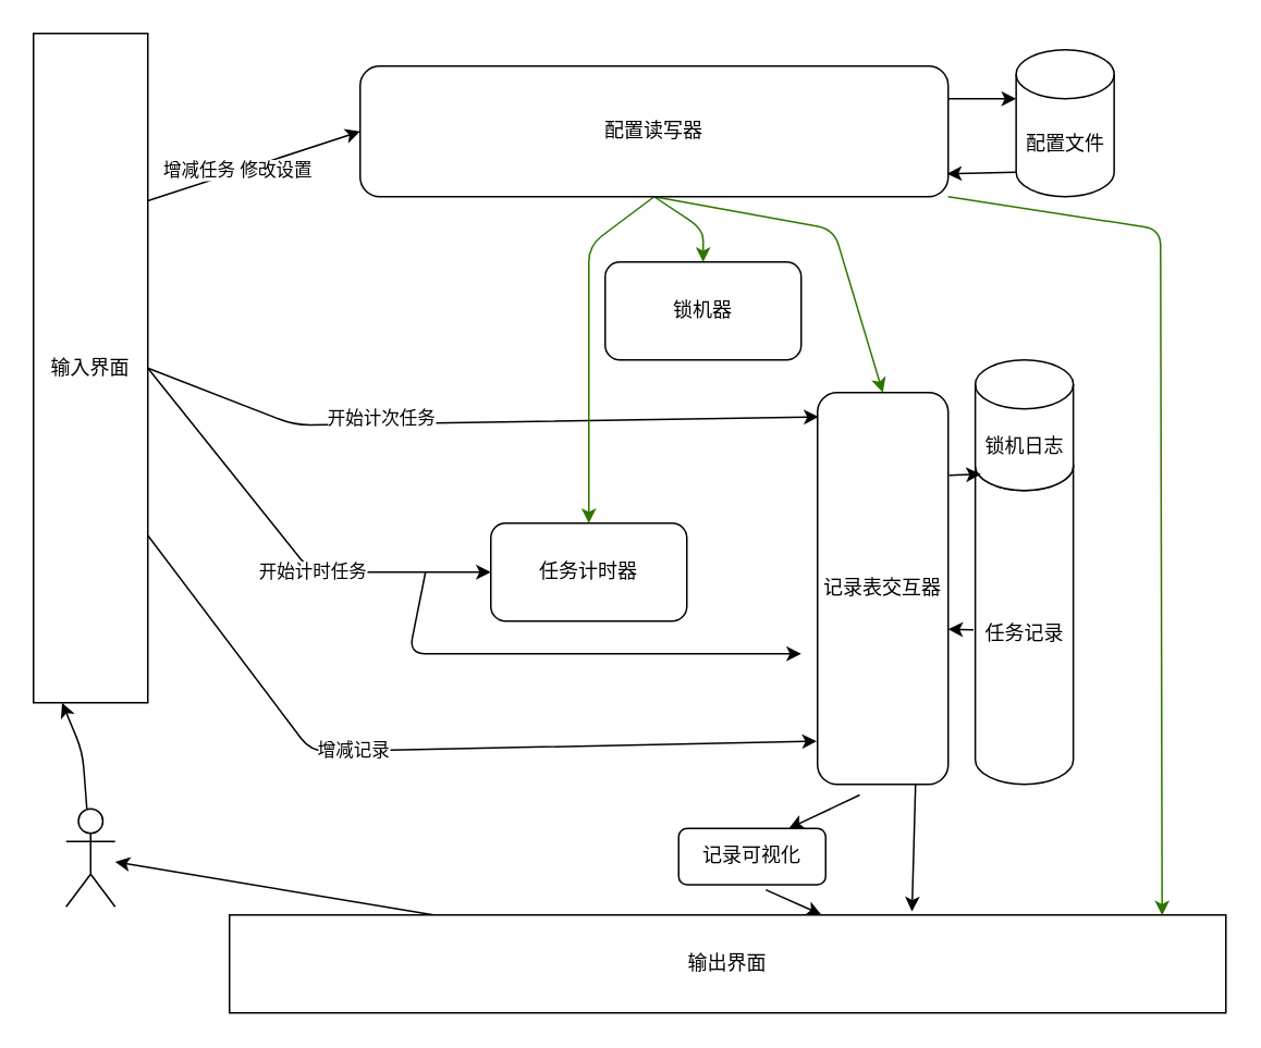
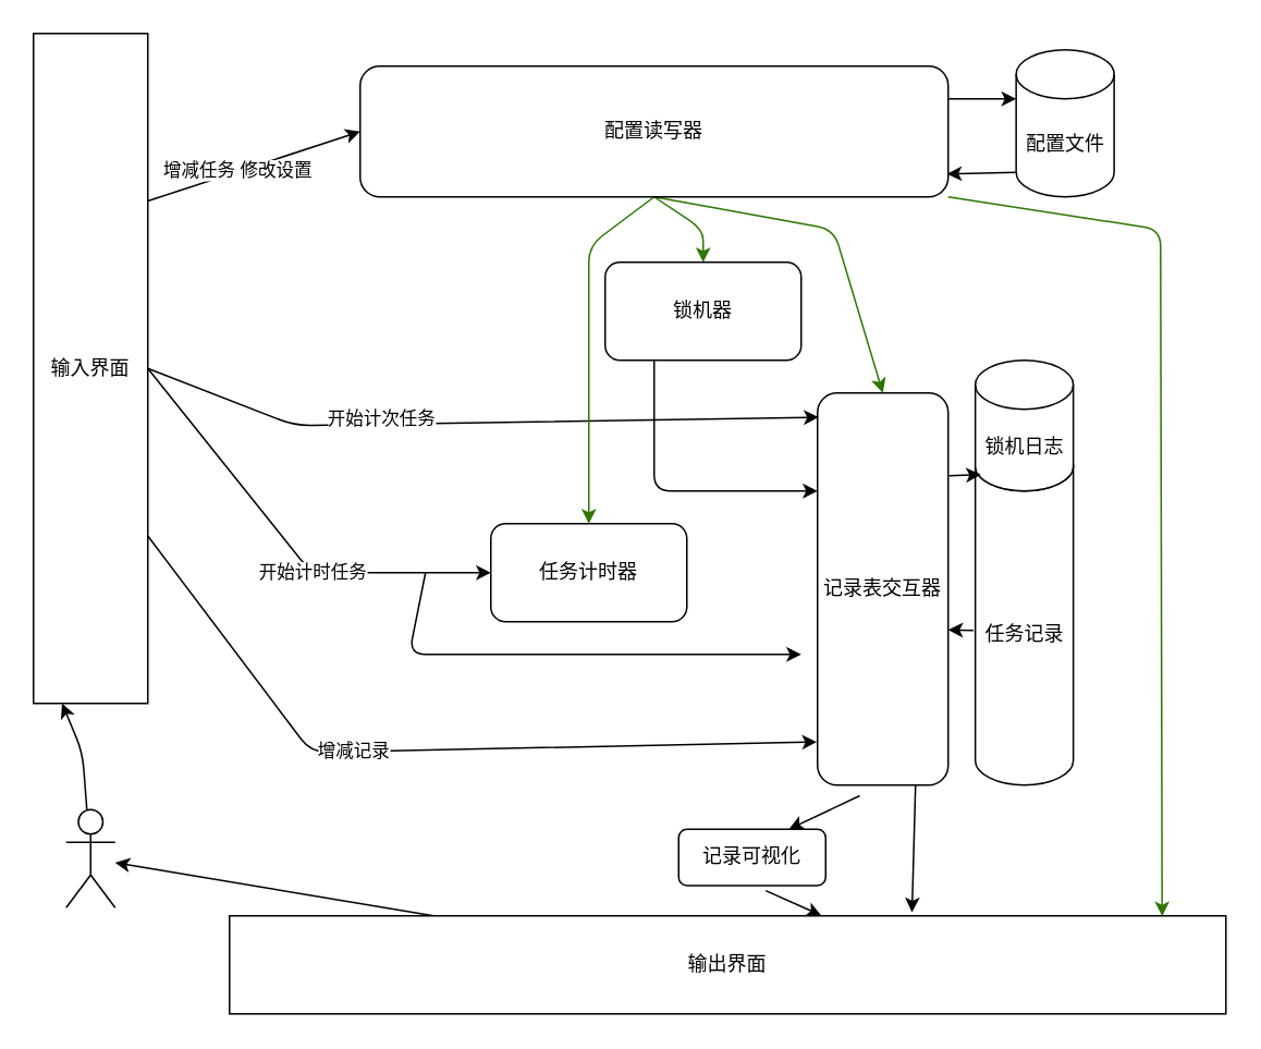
  <mxCell id="0" />
  <mxCell id="1" parent="0" />
  <mxCell id="2" style="edgeStyle=none;html=1;exitX=0;exitY=1;exitDx=0;exitDy=-15;exitPerimeter=0;entryX=0.998;entryY=0.824;entryDx=0;entryDy=0;entryPerimeter=0;" parent="1" source="3" target="30" edge="1"><mxGeometry relative="1" as="geometry" /></mxCell>
  <mxCell id="3" value="配置文件" style="shape=cylinder3;whiteSpace=wrap;html=1;boundedLbl=1;backgroundOutline=1;size=15;" parent="1" vertex="1"><mxGeometry x="621.6" y="30" width="60" height="90" as="geometry" /></mxCell>
  <mxCell id="4" style="edgeStyle=none;html=1;exitX=-0.019;exitY=0.549;exitDx=0;exitDy=0;exitPerimeter=0;entryX=1;entryY=0.604;entryDx=0;entryDy=0;entryPerimeter=0;" parent="1" source="5" target="10" edge="1"><mxGeometry relative="1" as="geometry"><mxPoint x="590" y="390" as="sourcePoint" /><mxPoint x="570" y="385" as="targetPoint" /></mxGeometry></mxCell>
  <mxCell id="5" value="任务记录" style="shape=cylinder3;whiteSpace=wrap;html=1;boundedLbl=1;backgroundOutline=1;size=15;" parent="1" vertex="1"><mxGeometry x="596.6" y="270" width="60" height="210" as="geometry" /></mxCell>
  <mxCell id="6" value="锁机日志" style="shape=cylinder3;whiteSpace=wrap;html=1;boundedLbl=1;backgroundOutline=1;size=15;" parent="1" vertex="1"><mxGeometry x="596.6" y="220" width="60" height="80" as="geometry" /></mxCell>
  <mxCell id="7" style="edgeStyle=none;html=1;" parent="1" edge="1"><mxGeometry relative="1" as="geometry"><mxPoint x="260" y="350" as="sourcePoint" /><mxPoint x="490" y="400" as="targetPoint" /><Array as="points"><mxPoint x="250" y="400" /></Array></mxGeometry></mxCell>
  <mxCell id="8" value="任务计时器" style="rounded=1;whiteSpace=wrap;html=1;" parent="1" vertex="1"><mxGeometry x="300" y="320" width="120" height="60" as="geometry" /></mxCell>
  <mxCell id="9" style="edgeStyle=none;html=1;exitX=1.007;exitY=0.211;exitDx=0;exitDy=0;exitPerimeter=0;" parent="1" source="10" edge="1"><mxGeometry relative="1" as="geometry"><mxPoint x="580" y="330" as="sourcePoint" /><mxPoint x="600" y="290" as="targetPoint" /></mxGeometry></mxCell>
  <mxCell id="10" value="记录表交互器" style="rounded=1;whiteSpace=wrap;html=1;" parent="1" vertex="1"><mxGeometry x="500" y="240" width="80" height="240" as="geometry" /></mxCell>
  <mxCell id="11" style="edgeStyle=none;html=1;exitX=0;exitY=0.5;exitDx=0;exitDy=0;entryX=0;entryY=0.5;entryDx=0;entryDy=0;" parent="1" source="8" target="8" edge="1"><mxGeometry relative="1" as="geometry" /></mxCell>
  <mxCell id="12" style="edgeStyle=none;html=1;exitX=1;exitY=0.5;exitDx=0;exitDy=0;entryX=0;entryY=0.5;entryDx=0;entryDy=0;" parent="1" source="20" target="8" edge="1"><mxGeometry relative="1" as="geometry"><Array as="points"><mxPoint x="190" y="350" /></Array></mxGeometry></mxCell>
  <mxCell id="13" value="开始计时任务" style="edgeLabel;html=1;align=center;verticalAlign=middle;resizable=0;points=[];" parent="12" vertex="1" connectable="0"><mxGeometry x="0.192" y="1" relative="1" as="geometry"><mxPoint as="offset" /></mxGeometry></mxCell>
  <mxCell id="14" style="edgeStyle=none;html=1;exitX=1;exitY=0.5;exitDx=0;exitDy=0;entryX=0.008;entryY=0.062;entryDx=0;entryDy=0;entryPerimeter=0;" parent="1" source="20" target="10" edge="1"><mxGeometry relative="1" as="geometry"><Array as="points"><mxPoint x="180" y="260" /></Array></mxGeometry></mxCell>
  <mxCell id="15" value="开始计次任务" style="edgeLabel;html=1;align=center;verticalAlign=middle;resizable=0;points=[];" parent="14" vertex="1" connectable="0"><mxGeometry x="0.052" y="3" relative="1" as="geometry"><mxPoint x="-70" as="offset" /></mxGeometry></mxCell>
  <mxCell id="16" style="edgeStyle=none;html=1;exitX=1;exitY=0.25;exitDx=0;exitDy=0;entryX=0;entryY=0.5;entryDx=0;entryDy=0;" parent="1" source="20" target="30" edge="1"><mxGeometry relative="1" as="geometry" /></mxCell>
  <mxCell id="17" value="增减任务 修改设置" style="edgeLabel;html=1;align=center;verticalAlign=middle;resizable=0;points=[];" parent="16" vertex="1" connectable="0"><mxGeometry x="-0.159" y="1" relative="1" as="geometry"><mxPoint as="offset" /></mxGeometry></mxCell>
  <mxCell id="18" style="edgeStyle=none;html=1;exitX=1;exitY=0.75;exitDx=0;exitDy=0;entryX=-0.005;entryY=0.89;entryDx=0;entryDy=0;entryPerimeter=0;" parent="1" source="20" target="10" edge="1"><mxGeometry relative="1" as="geometry"><Array as="points"><mxPoint x="190" y="460" /></Array></mxGeometry></mxCell>
  <mxCell id="19" value="增减记录" style="edgeLabel;html=1;align=center;verticalAlign=middle;resizable=0;points=[];" parent="18" vertex="1" connectable="0"><mxGeometry x="-0.193" y="1" relative="1" as="geometry"><mxPoint as="offset" /></mxGeometry></mxCell>
  <mxCell id="20" value="输入界面" style="rounded=0;whiteSpace=wrap;html=1;" parent="1" vertex="1"><mxGeometry x="20" y="20" width="70" height="410" as="geometry" /></mxCell>
  <mxCell id="21" style="edgeStyle=none;html=1;" parent="1" source="22" target="24" edge="1"><mxGeometry relative="1" as="geometry" /></mxCell>
  <mxCell id="22" value="输出界面" style="rounded=0;whiteSpace=wrap;html=1;" parent="1" vertex="1"><mxGeometry x="140" y="560" width="610" height="60" as="geometry" /></mxCell>
  <mxCell id="23" style="edgeStyle=none;html=1;entryX=0.25;entryY=1;entryDx=0;entryDy=0;" parent="1" source="24" target="20" edge="1"><mxGeometry relative="1" as="geometry"><Array as="points"><mxPoint x="50" y="460" /></Array></mxGeometry></mxCell>
  <mxCell id="24" value="" style="shape=umlActor;verticalLabelPosition=bottom;verticalAlign=top;html=1;outlineConnect=0;" parent="1" vertex="1"><mxGeometry x="40" y="495" width="30" height="60" as="geometry" /></mxCell>
  <mxCell id="25" style="edgeStyle=none;html=1;exitX=1;exitY=0.25;exitDx=0;exitDy=0;entryX=0;entryY=0;entryDx=0;entryDy=30;entryPerimeter=0;" parent="1" source="30" target="3" edge="1"><mxGeometry relative="1" as="geometry"><mxPoint x="600" y="60" as="targetPoint" /></mxGeometry></mxCell>
  <mxCell id="26" style="edgeStyle=none;html=1;exitX=0.5;exitY=1;exitDx=0;exitDy=0;entryX=0.5;entryY=0;entryDx=0;entryDy=0;fillColor=#60a917;strokeColor=#2D7600;" parent="1" source="30" target="10" edge="1"><mxGeometry relative="1" as="geometry"><Array as="points"><mxPoint x="510" y="140" /></Array></mxGeometry></mxCell>
  <mxCell id="27" style="edgeStyle=none;html=1;exitX=0.5;exitY=1;exitDx=0;exitDy=0;entryX=0.5;entryY=0;entryDx=0;entryDy=0;fillColor=#60a917;strokeColor=#2D7600;" parent="1" source="30" target="8" edge="1"><mxGeometry relative="1" as="geometry"><Array as="points"><mxPoint x="360" y="150" /></Array></mxGeometry></mxCell>
  <mxCell id="28" style="edgeStyle=none;html=1;exitX=0.5;exitY=1;exitDx=0;exitDy=0;entryX=0.5;entryY=0;entryDx=0;entryDy=0;fillColor=#60a917;strokeColor=#2D7600;" parent="1" source="30" target="34" edge="1"><mxGeometry relative="1" as="geometry"><Array as="points"><mxPoint x="430" y="140" /></Array></mxGeometry></mxCell>
  <mxCell id="29" style="edgeStyle=none;html=1;exitX=1;exitY=1;exitDx=0;exitDy=0;entryX=0.936;entryY=0.005;entryDx=0;entryDy=0;entryPerimeter=0;fillColor=#60a917;strokeColor=#2D7600;" parent="1" source="30" target="22" edge="1"><mxGeometry relative="1" as="geometry"><Array as="points"><mxPoint x="710" y="140" /></Array></mxGeometry></mxCell>
  <mxCell id="30" value="配置读写器" style="rounded=1;whiteSpace=wrap;html=1;" parent="1" vertex="1"><mxGeometry x="220" y="40" width="360" height="80" as="geometry" /></mxCell>
  <mxCell id="31" style="edgeStyle=none;html=1;exitX=0.75;exitY=1;exitDx=0;exitDy=0;entryX=0.685;entryY=-0.036;entryDx=0;entryDy=0;entryPerimeter=0;" parent="1" source="10" target="22" edge="1"><mxGeometry relative="1" as="geometry" /></mxCell>
  <mxCell id="32" style="edgeStyle=none;html=1;exitX=0.323;exitY=1.027;exitDx=0;exitDy=0;entryX=0.75;entryY=0;entryDx=0;entryDy=0;exitPerimeter=0;" parent="1" source="10" target="36" edge="1"><mxGeometry relative="1" as="geometry" /></mxCell>
+ <mxCell id="33" style="edgeStyle=none;html=1;exitX=0.25;exitY=1;exitDx=0;exitDy=0;exitPerimeter=0;entryX=0;entryY=0.25;entryDx=0;entryDy=0;entryPerimeter=0;" parent="1" source="34" target="10" edge="1"><mxGeometry relative="1" as="geometry"><Array as="points"><mxPoint x="400" y="300" /></Array><mxPoint x="490" y="290" as="targetPoint" /></mxGeometry></mxCell>
  <mxCell id="34" value="锁机器" style="rounded=1;whiteSpace=wrap;html=1;" parent="1" vertex="1"><mxGeometry x="370" y="160" width="120" height="60" as="geometry" /></mxCell>
  <mxCell id="35" style="edgeStyle=none;html=1;entryX=0.594;entryY=-0.004;entryDx=0;entryDy=0;entryPerimeter=0;exitX=0.592;exitY=1.088;exitDx=0;exitDy=0;exitPerimeter=0;" parent="1" source="36" target="22" edge="1"><mxGeometry relative="1" as="geometry"><mxPoint x="500" y="540" as="sourcePoint" /></mxGeometry></mxCell>
  <mxCell id="36" value="记录可视化" style="rounded=1;whiteSpace=wrap;html=1;" parent="1" vertex="1"><mxGeometry x="415" y="507" width="90" height="34.5" as="geometry" /></mxCell>
